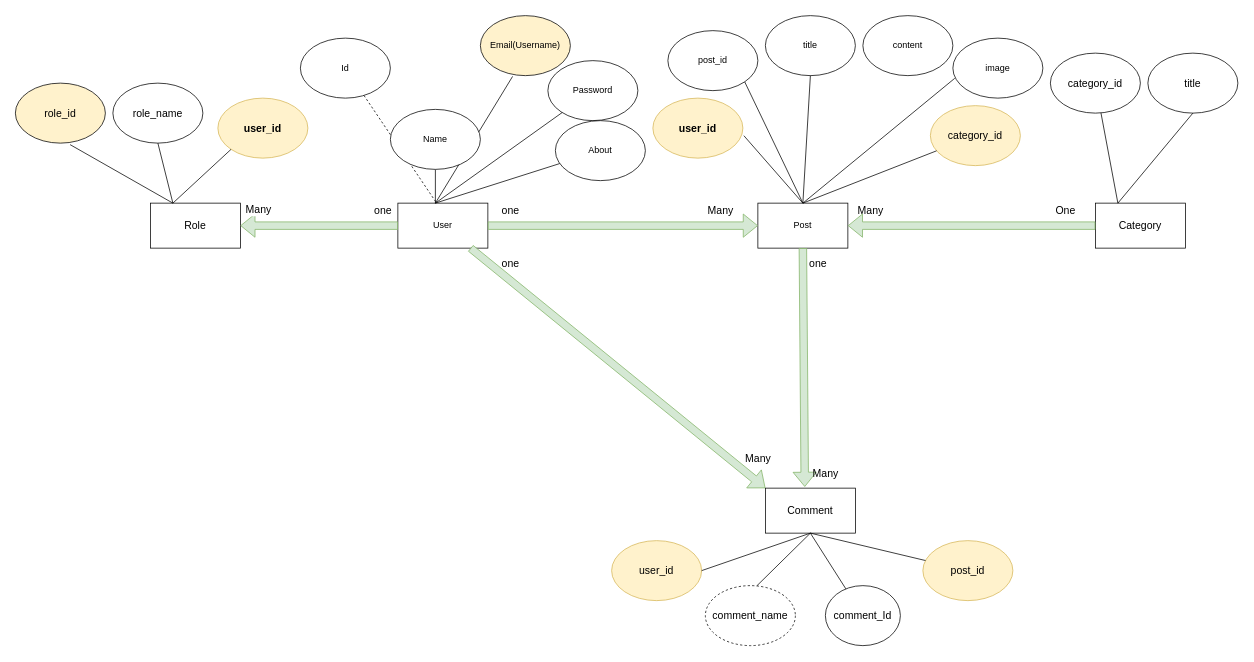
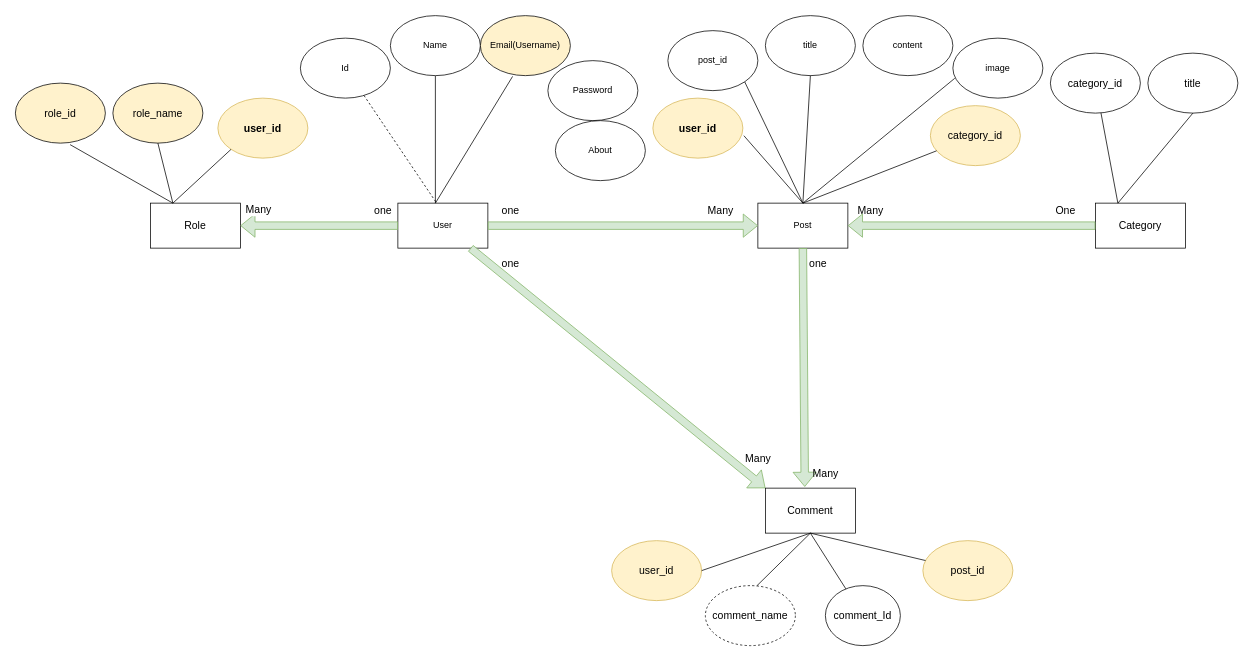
  <mxCell id="0" />
  <mxCell id="1" parent="0" />
  <mxCell id="2" value="User" style="rounded=0;whiteSpace=wrap;html=1;" vertex="1" parent="1"><mxGeometry x="530" y="270" width="120" height="60" as="geometry" /></mxCell>
  <mxCell id="3" value="Id" style="ellipse;whiteSpace=wrap;html=1;" vertex="1" parent="1"><mxGeometry x="400" y="50" width="120" height="80" as="geometry" /></mxCell>
  <mxCell id="4" value="" style="endArrow=none;html=1;rounded=0;exitX=0.358;exitY=1.013;exitDx=0;exitDy=0;exitPerimeter=0;" edge="1" parent="1" source="7" target="6"><mxGeometry width="50" height="50" relative="1" as="geometry"><mxPoint x="790" y="290" as="sourcePoint" /><mxPoint x="840" y="240" as="targetPoint" /><Array as="points"><mxPoint x="580" y="270" /></Array></mxGeometry></mxCell>
  <mxCell id="5" value="" style="endArrow=none;html=1;rounded=0;entryX=0.425;entryY=-0.017;entryDx=0;entryDy=0;entryPerimeter=0;dashed=1;" edge="1" parent="1" source="3" target="2"><mxGeometry width="50" height="50" relative="1" as="geometry"><mxPoint x="790" y="290" as="sourcePoint" /><mxPoint x="840" y="240" as="targetPoint" /></mxGeometry></mxCell>
- <mxCell id="6" value="Name" style="ellipse;whiteSpace=wrap;html=1;" vertex="1" parent="1"><mxGeometry x="520" y="145" width="120" height="80" as="geometry" /></mxCell>
+ <mxCell id="6" value="Name" style="ellipse;whiteSpace=wrap;html=1;" vertex="1" parent="1"><mxGeometry x="520" width="120" height="80" as="geometry" y="20" /></mxCell>
  <mxCell id="7" value="Email(Username)" style="ellipse;whiteSpace=wrap;html=1;fillColor=#fff2cc;" vertex="1" parent="1"><mxGeometry x="640" width="120" height="80" as="geometry" y="20" /></mxCell>
  <mxCell id="8" value="Password" style="ellipse;whiteSpace=wrap;html=1;" vertex="1" parent="1"><mxGeometry x="730" y="80" width="120" height="80" as="geometry" /></mxCell>
  <mxCell id="9" value="About" style="ellipse;whiteSpace=wrap;html=1;" vertex="1" parent="1"><mxGeometry x="740" y="160" width="120" height="80" as="geometry" /></mxCell>
- <mxCell id="10" value="" style="endArrow=none;html=1;rounded=0;" edge="1" parent="1" source="9" target="8"><mxGeometry width="50" height="50" relative="1" as="geometry"><mxPoint x="790" y="280" as="sourcePoint" /><mxPoint x="840" y="230" as="targetPoint" /><Array as="points"><mxPoint x="580" y="270" /></Array></mxGeometry></mxCell>
  <mxCell id="11" value="Post" style="rounded=0;whiteSpace=wrap;html=1;" vertex="1" parent="1"><mxGeometry x="1010" y="270" width="120" height="60" as="geometry" /></mxCell>
  <mxCell id="12" value="post_id" style="ellipse;whiteSpace=wrap;html=1;" vertex="1" parent="1"><mxGeometry x="890" y="40" width="120" height="80" as="geometry" /></mxCell>
  <mxCell id="13" value="title" style="ellipse;whiteSpace=wrap;html=1;" vertex="1" parent="1"><mxGeometry x="1020" width="120" height="80" as="geometry" y="20" /></mxCell>
  <mxCell id="14" value="content" style="ellipse;whiteSpace=wrap;html=1;" vertex="1" parent="1"><mxGeometry x="1150" width="120" height="80" as="geometry" y="20" /></mxCell>
  <mxCell id="15" value="image" style="ellipse;whiteSpace=wrap;html=1;" vertex="1" parent="1"><mxGeometry x="1270" y="50" width="120" height="80" as="geometry" /></mxCell>
  <mxCell id="16" value="&lt;b&gt;&lt;font style=&quot;font-size: 14px&quot;&gt;user_id&lt;/font&gt;&lt;/b&gt;" style="ellipse;whiteSpace=wrap;html=1;fillColor=#fff2cc;strokeColor=#d6b656;" vertex="1" parent="1"><mxGeometry x="870" y="130" width="120" height="80" as="geometry" /></mxCell>
  <mxCell id="17" value="" style="endArrow=none;html=1;rounded=0;fontSize=14;exitX=0.5;exitY=0;exitDx=0;exitDy=0;entryX=0.5;entryY=1;entryDx=0;entryDy=0;" edge="1" parent="1" source="11" target="13"><mxGeometry width="50" height="50" relative="1" as="geometry"><mxPoint x="1045" y="210" as="sourcePoint" /><mxPoint x="1095" y="160" as="targetPoint" /></mxGeometry></mxCell>
  <mxCell id="18" value="" style="endArrow=none;html=1;rounded=0;fontSize=14;entryX=0.021;entryY=0.67;entryDx=0;entryDy=0;entryPerimeter=0;" edge="1" parent="1" target="15"><mxGeometry width="50" height="50" relative="1" as="geometry"><mxPoint x="1070" y="270" as="sourcePoint" /><mxPoint x="910" y="230" as="targetPoint" /></mxGeometry></mxCell>
  <mxCell id="19" value="" style="endArrow=none;html=1;rounded=0;fontSize=14;entryX=1;entryY=1;entryDx=0;entryDy=0;exitX=0.5;exitY=0;exitDx=0;exitDy=0;" edge="1" parent="1" source="11" target="12"><mxGeometry width="50" height="50" relative="1" as="geometry"><mxPoint x="860" y="280" as="sourcePoint" /><mxPoint x="910" y="230" as="targetPoint" /></mxGeometry></mxCell>
  <mxCell id="20" value="" style="endArrow=none;html=1;rounded=0;fontSize=14;entryX=1.011;entryY=0.626;entryDx=0;entryDy=0;entryPerimeter=0;exitX=0.5;exitY=0;exitDx=0;exitDy=0;" edge="1" parent="1" source="11" target="16"><mxGeometry width="50" height="50" relative="1" as="geometry"><mxPoint x="860" y="280" as="sourcePoint" /><mxPoint x="910" y="230" as="targetPoint" /></mxGeometry></mxCell>
  <mxCell id="21" value="" style="shape=flexArrow;endArrow=classic;html=1;rounded=0;fontSize=14;exitX=1;exitY=0.5;exitDx=0;exitDy=0;entryX=0;entryY=0.5;entryDx=0;entryDy=0;fillColor=#d5e8d4;strokeColor=#82b366;" edge="1" parent="1" source="2" target="11"><mxGeometry width="50" height="50" relative="1" as="geometry"><mxPoint x="830" y="260" as="sourcePoint" /><mxPoint x="880" y="210" as="targetPoint" /></mxGeometry></mxCell>
  <mxCell id="22" value="one" style="text;html=1;align=center;verticalAlign=middle;resizable=0;points=[];autosize=1;strokeColor=none;fillColor=none;fontSize=14;" vertex="1" parent="1"><mxGeometry x="660" y="270" width="40" height="20" as="geometry" /></mxCell>
  <mxCell id="23" value="Many" style="text;html=1;align=center;verticalAlign=middle;resizable=0;points=[];autosize=1;strokeColor=none;fillColor=none;fontSize=14;" vertex="1" parent="1"><mxGeometry x="935" y="270" width="50" height="20" as="geometry" /></mxCell>
  <mxCell id="24" value="Comment" style="rounded=0;whiteSpace=wrap;html=1;fontSize=14;" vertex="1" parent="1"><mxGeometry x="1020" y="650" width="120" height="60" as="geometry" /></mxCell>
  <mxCell id="25" value="user_id" style="ellipse;whiteSpace=wrap;html=1;fontSize=14;fillColor=#fff2cc;strokeColor=#d6b656;" vertex="1" parent="1"><mxGeometry x="815" y="720" width="120" height="80" as="geometry" /></mxCell>
  <mxCell id="26" value="comment_name" style="ellipse;whiteSpace=wrap;html=1;fontSize=14;dashed=1;" vertex="1" parent="1"><mxGeometry x="940" y="780" width="120" height="80" as="geometry" /></mxCell>
  <mxCell id="27" value="comment_Id" style="ellipse;whiteSpace=wrap;html=1;fontSize=14;" vertex="1" parent="1"><mxGeometry x="1100" y="780" width="100" height="80" as="geometry" /></mxCell>
  <mxCell id="28" value="post_id" style="ellipse;whiteSpace=wrap;html=1;fontSize=14;fillColor=#fff2cc;strokeColor=#d6b656;" vertex="1" parent="1"><mxGeometry x="1230" y="720" width="120" height="80" as="geometry" /></mxCell>
  <mxCell id="29" value="" style="endArrow=none;html=1;rounded=0;fontSize=14;entryX=1;entryY=0.5;entryDx=0;entryDy=0;exitX=0.5;exitY=1;exitDx=0;exitDy=0;" edge="1" parent="1" source="24" target="25"><mxGeometry width="50" height="50" relative="1" as="geometry"><mxPoint x="830" y="610" as="sourcePoint" /><mxPoint x="880" y="560" as="targetPoint" /><Array as="points" /></mxGeometry></mxCell>
  <mxCell id="30" value="" style="endArrow=none;html=1;rounded=0;fontSize=14;exitX=0.572;exitY=0.003;exitDx=0;exitDy=0;exitPerimeter=0;" edge="1" parent="1" source="26"><mxGeometry width="50" height="50" relative="1" as="geometry"><mxPoint x="870" y="660" as="sourcePoint" /><mxPoint x="1080" y="710" as="targetPoint" /></mxGeometry></mxCell>
  <mxCell id="31" value="" style="endArrow=none;html=1;rounded=0;fontSize=14;" edge="1" parent="1" source="27"><mxGeometry width="50" height="50" relative="1" as="geometry"><mxPoint x="870" y="660" as="sourcePoint" /><mxPoint x="1080" y="710" as="targetPoint" /><Array as="points"><mxPoint x="1080" y="710" /></Array></mxGeometry></mxCell>
  <mxCell id="32" value="" style="endArrow=none;html=1;rounded=0;fontSize=14;entryX=0.5;entryY=1;entryDx=0;entryDy=0;" edge="1" parent="1" source="28" target="24"><mxGeometry width="50" height="50" relative="1" as="geometry"><mxPoint x="870" y="660" as="sourcePoint" /><mxPoint x="920" y="610" as="targetPoint" /></mxGeometry></mxCell>
  <mxCell id="33" value="" style="shape=flexArrow;endArrow=classic;html=1;rounded=0;fontSize=14;entryX=0;entryY=0;entryDx=0;entryDy=0;fillColor=#d5e8d4;strokeColor=#82b366;" edge="1" parent="1" source="2" target="24"><mxGeometry width="50" height="50" relative="1" as="geometry"><mxPoint x="900" y="530" as="sourcePoint" /><mxPoint x="950" y="480" as="targetPoint" /></mxGeometry></mxCell>
  <mxCell id="34" value="one" style="text;html=1;align=center;verticalAlign=middle;resizable=0;points=[];autosize=1;strokeColor=none;fillColor=none;fontSize=14;" vertex="1" parent="1"><mxGeometry x="660" y="340" width="40" height="20" as="geometry" /></mxCell>
  <mxCell id="35" value="Many" style="text;html=1;align=center;verticalAlign=middle;resizable=0;points=[];autosize=1;strokeColor=none;fillColor=none;fontSize=14;" vertex="1" parent="1"><mxGeometry x="985" y="600" width="50" height="20" as="geometry" /></mxCell>
  <mxCell id="36" value="" style="shape=flexArrow;endArrow=classic;html=1;rounded=0;fontSize=14;exitX=0.5;exitY=1;exitDx=0;exitDy=0;entryX=0.438;entryY=-0.028;entryDx=0;entryDy=0;entryPerimeter=0;fillColor=#d5e8d4;strokeColor=#82b366;" edge="1" parent="1" source="11" target="24"><mxGeometry width="50" height="50" relative="1" as="geometry"><mxPoint x="900" y="530" as="sourcePoint" /><mxPoint x="950" y="480" as="targetPoint" /></mxGeometry></mxCell>
  <mxCell id="37" value="one" style="text;html=1;align=center;verticalAlign=middle;resizable=0;points=[];autosize=1;strokeColor=none;fillColor=none;fontSize=14;" vertex="1" parent="1"><mxGeometry x="1070" y="340" width="40" height="20" as="geometry" /></mxCell>
  <mxCell id="38" value="Many" style="text;html=1;align=center;verticalAlign=middle;resizable=0;points=[];autosize=1;strokeColor=none;fillColor=none;fontSize=14;" vertex="1" parent="1"><mxGeometry x="1075" y="620" width="50" height="20" as="geometry" /></mxCell>
  <mxCell id="39" value="Category" style="rounded=0;whiteSpace=wrap;html=1;fontSize=14;" vertex="1" parent="1"><mxGeometry x="1460" y="270" width="120" height="60" as="geometry" /></mxCell>
  <mxCell id="40" value="title" style="ellipse;whiteSpace=wrap;html=1;fontSize=14;" vertex="1" parent="1"><mxGeometry x="1530" y="70" width="120" height="80" as="geometry" /></mxCell>
  <mxCell id="41" value="category_id" style="ellipse;whiteSpace=wrap;html=1;fontSize=14;" vertex="1" parent="1"><mxGeometry x="1400" y="70" width="120" height="80" as="geometry" /></mxCell>
  <mxCell id="42" value="" style="shape=flexArrow;endArrow=classic;html=1;rounded=0;fontSize=14;exitX=1;exitY=0.5;exitDx=0;exitDy=0;fillColor=#d5e8d4;strokeColor=#82b366;entryX=1;entryY=0.5;entryDx=0;entryDy=0;" edge="1" parent="1" target="11"><mxGeometry width="50" height="50" relative="1" as="geometry"><mxPoint x="1460" y="300" as="sourcePoint" /><mxPoint x="1370" y="300" as="targetPoint" /></mxGeometry></mxCell>
  <mxCell id="43" value="Many" style="text;html=1;align=center;verticalAlign=middle;resizable=0;points=[];autosize=1;strokeColor=none;fillColor=none;fontSize=14;" vertex="1" parent="1"><mxGeometry x="1135" y="270" width="50" height="20" as="geometry" /></mxCell>
  <mxCell id="44" value="One" style="text;html=1;align=center;verticalAlign=middle;resizable=0;points=[];autosize=1;strokeColor=none;fillColor=none;fontSize=14;" vertex="1" parent="1"><mxGeometry x="1400" y="270" width="40" height="20" as="geometry" /></mxCell>
  <mxCell id="45" value="" style="endArrow=none;html=1;rounded=0;fontSize=14;exitX=0.25;exitY=0;exitDx=0;exitDy=0;" edge="1" parent="1" source="39" target="41"><mxGeometry width="50" height="50" relative="1" as="geometry"><mxPoint x="1370" y="300" as="sourcePoint" /><mxPoint x="1420" y="250" as="targetPoint" /></mxGeometry></mxCell>
  <mxCell id="46" value="" style="endArrow=none;html=1;rounded=0;fontSize=14;entryX=0.5;entryY=1;entryDx=0;entryDy=0;exitX=0.25;exitY=0;exitDx=0;exitDy=0;" edge="1" parent="1" source="39" target="40"><mxGeometry width="50" height="50" relative="1" as="geometry"><mxPoint x="1370" y="300" as="sourcePoint" /><mxPoint x="1420" y="250" as="targetPoint" /></mxGeometry></mxCell>
  <mxCell id="47" value="category_id" style="ellipse;whiteSpace=wrap;html=1;fontSize=14;fillColor=#fff2cc;strokeColor=#d6b656;" vertex="1" parent="1"><mxGeometry x="1240" y="140" width="120" height="80" as="geometry" /></mxCell>
  <mxCell id="48" value="" style="endArrow=none;html=1;rounded=0;fontSize=14;exitX=0.5;exitY=0;exitDx=0;exitDy=0;" edge="1" parent="1" source="11" target="47"><mxGeometry width="50" height="50" relative="1" as="geometry"><mxPoint x="1370" y="300" as="sourcePoint" /><mxPoint x="1420" y="250" as="targetPoint" /></mxGeometry></mxCell>
  <mxCell id="49" value="Role" style="rounded=0;whiteSpace=wrap;html=1;fontSize=14;" vertex="1" parent="1"><mxGeometry x="200" y="270" width="120" height="60" as="geometry" /></mxCell>
  <mxCell id="50" value="role_id" style="ellipse;whiteSpace=wrap;html=1;fontSize=14;fillColor=#fff2cc;" vertex="1" parent="1"><mxGeometry x="20" y="110" width="120" height="80" as="geometry" /></mxCell>
- <mxCell id="51" value="role_name" style="ellipse;whiteSpace=wrap;html=1;fontSize=14;" vertex="1" parent="1"><mxGeometry x="150" y="110" width="120" height="80" as="geometry" /></mxCell>
+ <mxCell id="51" value="role_name" style="ellipse;whiteSpace=wrap;html=1;fontSize=14;fillColor=#fff2cc;" vertex="1" parent="1"><mxGeometry x="150" y="110" width="120" height="80" as="geometry" /></mxCell>
  <mxCell id="52" value="" style="endArrow=none;html=1;rounded=0;fontSize=14;exitX=0.608;exitY=1.025;exitDx=0;exitDy=0;exitPerimeter=0;entryX=0.25;entryY=0;entryDx=0;entryDy=0;" edge="1" parent="1" source="50" target="49"><mxGeometry width="50" height="50" relative="1" as="geometry"><mxPoint x="220" y="180" as="sourcePoint" /><mxPoint x="270" y="130" as="targetPoint" /></mxGeometry></mxCell>
  <mxCell id="53" value="" style="endArrow=none;html=1;rounded=0;fontSize=14;exitX=0.5;exitY=1;exitDx=0;exitDy=0;entryX=0.25;entryY=0;entryDx=0;entryDy=0;" edge="1" parent="1" source="51" target="49"><mxGeometry width="50" height="50" relative="1" as="geometry"><mxPoint x="220" y="180" as="sourcePoint" /><mxPoint x="270" y="130" as="targetPoint" /></mxGeometry></mxCell>
  <mxCell id="54" value="" style="shape=flexArrow;endArrow=classic;html=1;rounded=0;fontSize=14;entryX=1;entryY=0.5;entryDx=0;entryDy=0;fillColor=#d5e8d4;strokeColor=#82b366;" edge="1" parent="1" source="2" target="49"><mxGeometry width="50" height="50" relative="1" as="geometry"><mxPoint x="230" y="320" as="sourcePoint" /><mxPoint x="280" y="270" as="targetPoint" /></mxGeometry></mxCell>
  <mxCell id="55" value="Many" style="edgeLabel;html=1;align=center;verticalAlign=middle;resizable=0;points=[];fontSize=14;" vertex="1" connectable="0" parent="54"><mxGeometry x="0.785" y="-22" relative="1" as="geometry"><mxPoint as="offset" /></mxGeometry></mxCell>
  <mxCell id="56" value="one" style="text;html=1;align=center;verticalAlign=middle;resizable=0;points=[];autosize=1;strokeColor=none;fillColor=none;fontSize=14;" vertex="1" parent="1"><mxGeometry x="490" y="270" width="40" height="20" as="geometry" /></mxCell>
  <mxCell id="57" value="&lt;b&gt;&lt;font style=&quot;font-size: 14px&quot;&gt;user_id&lt;/font&gt;&lt;/b&gt;" style="ellipse;whiteSpace=wrap;html=1;fillColor=#fff2cc;strokeColor=#d6b656;" vertex="1" parent="1"><mxGeometry x="290" y="130" width="120" height="80" as="geometry" /></mxCell>
  <mxCell id="58" value="" style="endArrow=none;html=1;rounded=0;fontSize=14;exitX=0.25;exitY=0;exitDx=0;exitDy=0;entryX=0;entryY=1;entryDx=0;entryDy=0;" edge="1" parent="1" source="49" target="57"><mxGeometry width="50" height="50" relative="1" as="geometry"><mxPoint x="710" y="310" as="sourcePoint" /><mxPoint x="760" y="260" as="targetPoint" /></mxGeometry></mxCell>
